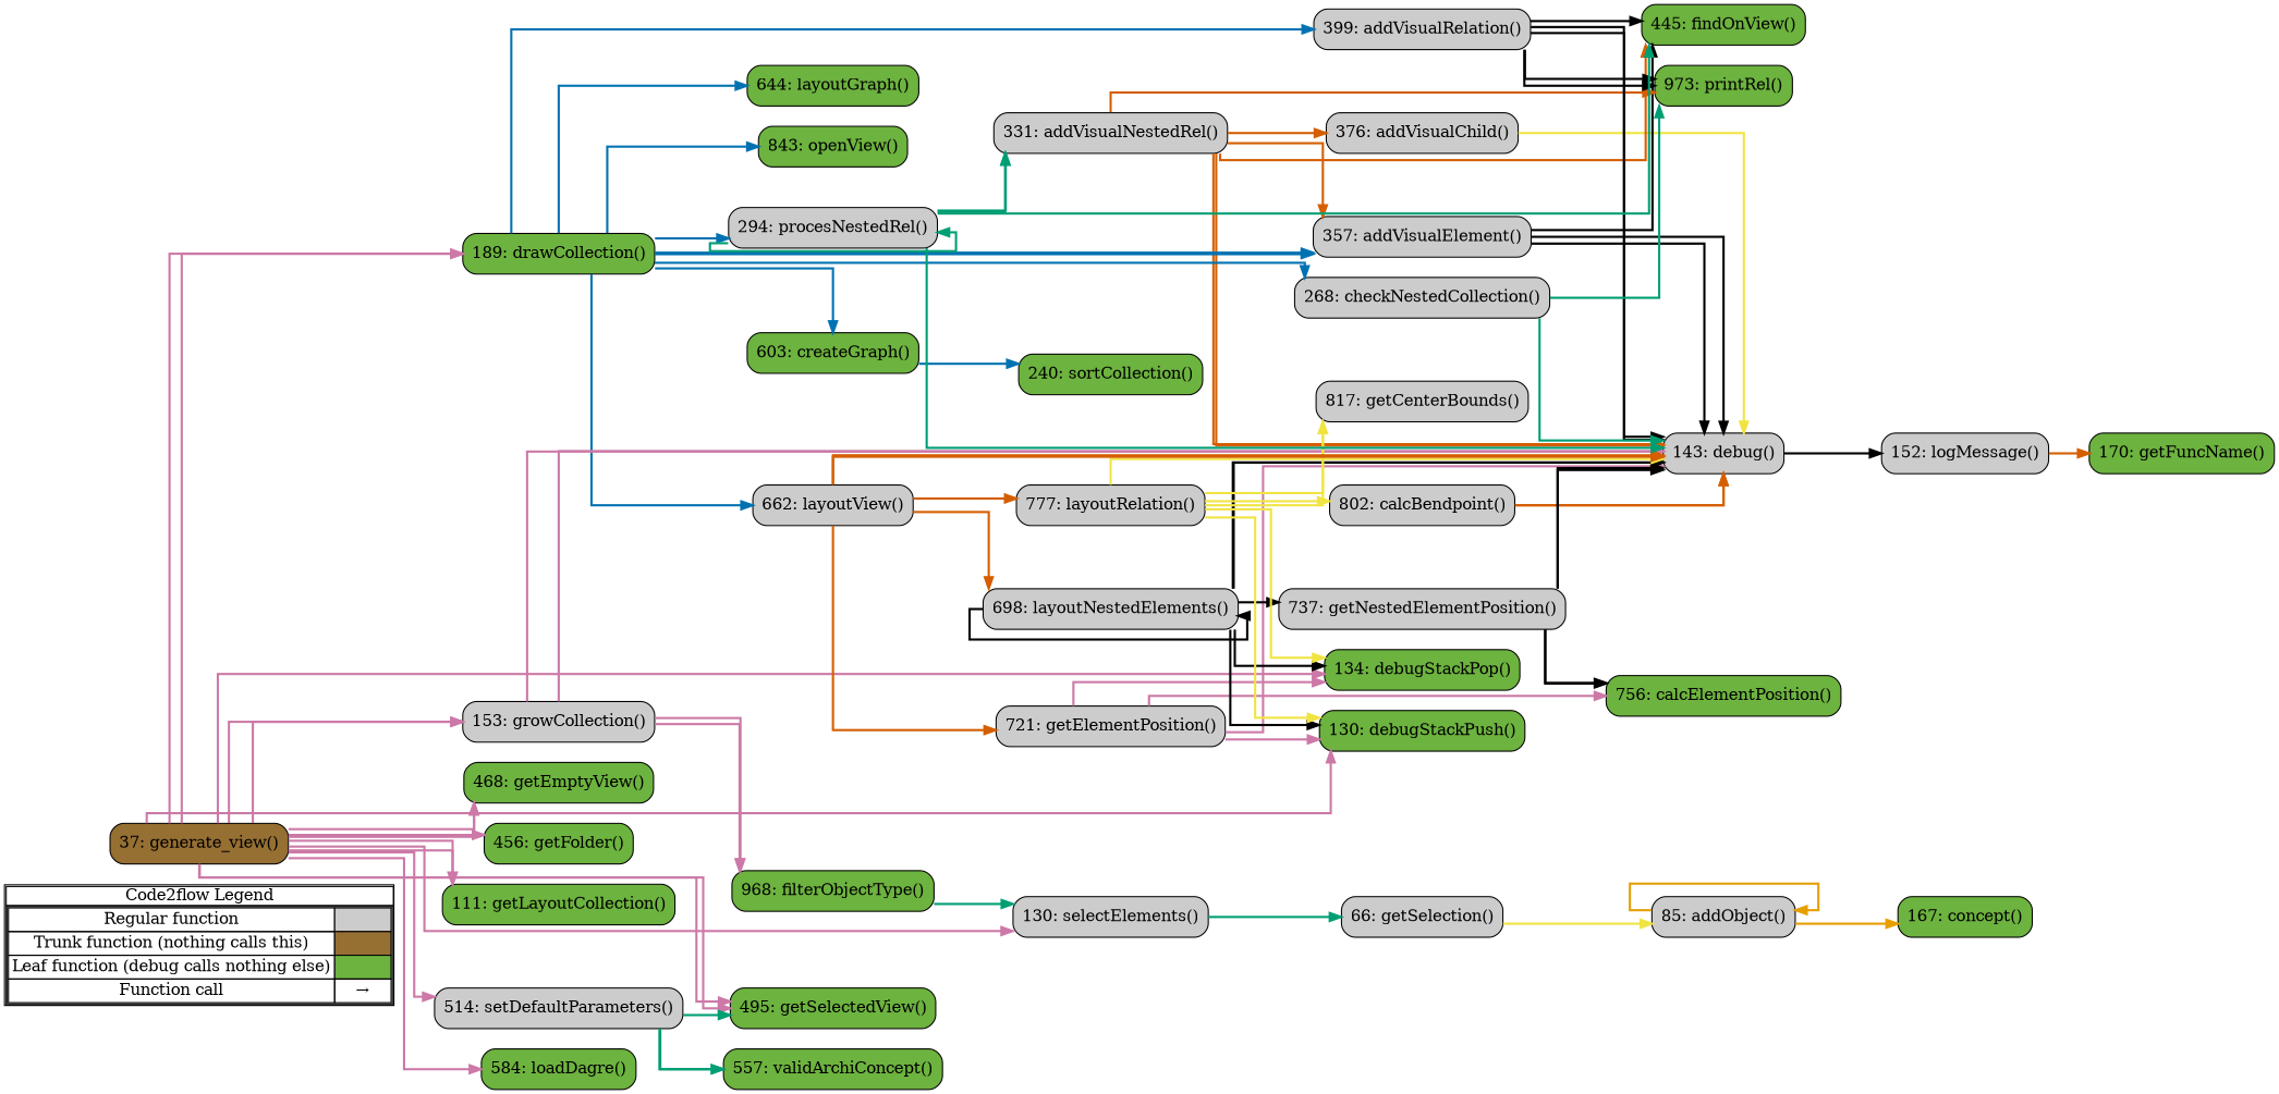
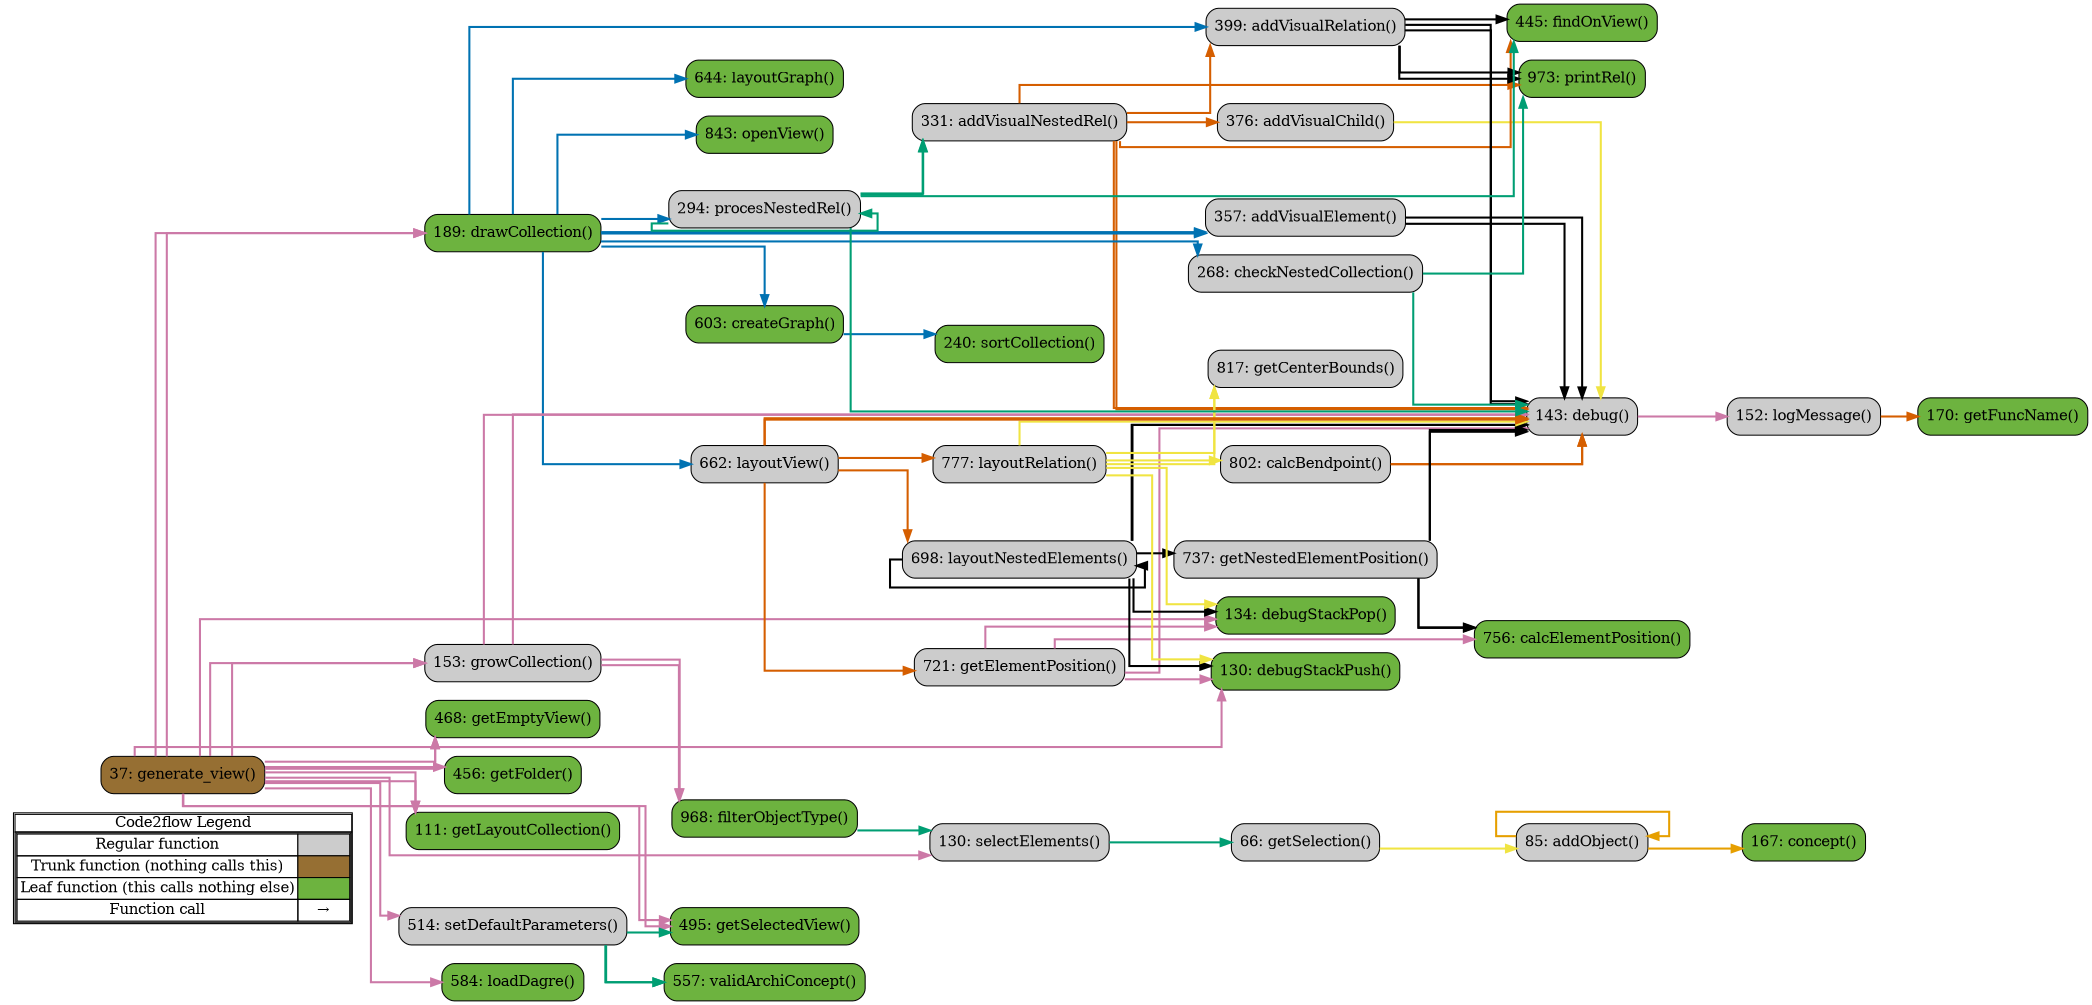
  digraph {
    concentrate=true
    rankdir=LR
    splines=ortho
    node [shape=rect fillcolor="#cccccc" style="rounded,filled"]
    edge [color="#CC79A7" penwidth=2]
-   n1 [label=<         <table cellspacing="0" cellpadding="0" border="1"><tr><td>Code2flow Legend</td></tr><tr><td>         <table cellspacing="0">         <tr><td>Regular function</td><td width="50px" bgcolor='#cccccc'></td></tr>         <tr><td>Trunk function (nothing calls this)</td><td bgcolor='#966F33'></td></tr>         <tr><td>Leaf function (debug calls nothing else)</td><td bgcolor='#6db33f'></td></tr>         <tr><td>Function call</td><td><font color='black'>&#8594;</font></td></tr>         </table></td></tr></table>         > margin=0 shape=none fillcolor="" style=""]
+   n1 [label=<         <table cellspacing="0" cellpadding="0" border="1"><tr><td>Code2flow Legend</td></tr><tr><td>         <table cellspacing="0">         <tr><td>Regular function</td><td width="50px" bgcolor='#cccccc'></td></tr>         <tr><td>Trunk function (nothing calls this)</td><td bgcolor='#966F33'></td></tr>         <tr><td>Leaf function (this calls nothing else)</td><td bgcolor='#6db33f'></td></tr>         <tr><td>Function call</td><td><font color='black'>&#8594;</font></td></tr>         </table></td></tr></table>         > margin=0 shape=none fillcolor="" style=""]
    n2 [label="143: debug()"]
    n3 [fillcolor="#6db33f" label="134: debugStackPop()"]
    n4 [fillcolor="#6db33f" label="130: debugStackPush()"]
    n5 [fillcolor="#6db33f" label="170: getFuncName()"]
    n6 [label="152: logMessage()"]
    n7 [label="376: addVisualChild()"]
    n8 [label="357: addVisualElement()"]
    n9 [label="331: addVisualNestedRel()"]
    n10 [label="399: addVisualRelation()"]
    n11 [label="802: calcBendpoint()"]
    n12 [fillcolor="#6db33f" label="756: calcElementPosition()"]
    n13 [label="268: checkNestedCollection()"]
    n14 [fillcolor="#6db33f" label="603: createGraph()"]
    n15 [fillcolor="#6db33f" label="189: drawCollection()"]
    n16 [fillcolor="#6db33f" label="968: filterObjectType()"]
    n17 [fillcolor="#6db33f" label="445: findOnView()"]
    n18 [fillcolor="#966F33" label="37: generate_view()"]
    n19 [label="817: getCenterBounds()"]
    n20 [label="721: getElementPosition()"]
    n21 [fillcolor="#6db33f" label="468: getEmptyView()"]
    n22 [fillcolor="#6db33f" label="456: getFolder()"]
    n23 [fillcolor="#6db33f" label="111: getLayoutCollection()"]
    n24 [label="737: getNestedElementPosition()"]
    n25 [fillcolor="#6db33f" label="495: getSelectedView()"]
    n26 [label="153: growCollection()"]
    n27 [fillcolor="#6db33f" label="644: layoutGraph()"]
    n28 [label="698: layoutNestedElements()"]
    n29 [label="777: layoutRelation()"]
    n30 [label="662: layoutView()"]
    n31 [fillcolor="#6db33f" label="584: loadDagre()"]
    n32 [fillcolor="#6db33f" label="843: openView()"]
    n33 [fillcolor="#6db33f" label="973: printRel()"]
    n34 [label="294: procesNestedRel()"]
    n35 [label="130: selectElements()"]
    n36 [label="514: setDefaultParameters()"]
    n37 [fillcolor="#6db33f" label="240: sortCollection()"]
    n38 [fillcolor="#6db33f" label="557: validArchiConcept()"]
    n39 [label="85: addObject()"]
    n40 [fillcolor="#6db33f" label="167: concept()"]
    n41 [label="66: getSelection()"]
    subgraph sub_1 {
      label=legend
      rank=min
      n1
    }
    subgraph sub_2 {
      label="File: Common"
      style=dotted
      n2
      n3
      n4
      n5
      n6
    }
    subgraph sub_3 {
      label="File: include_generate_view_visual_id"
      style=dotted
      n7
      n8
      n9
      n10
      n11
      n12
      n13
      n14
      n15
      n16
      n17
      n18
      n19
      n20
      n21
      n22
      n23
      n24
      n25
      n26
      n27
      n28
      n29
      n30
      n31
      n32
      n33
      n34
      n35
      n36
      n37
      n38
    }
    subgraph sub_4 {
      label="File: selection"
      style=dotted
      n39
      n40
      n41
    }
-   n2 -> n6 [color="#000000"]
+   n2 -> n6
    n6 -> n5 [color="#D55E00"]
    n7 -> n2 [color="#F0E442"]
    n8 -> n2 [color="#000000"]
    n8 -> n2 [color="#000000"]
-   n8 -> n17 [color="#000000"]
    n9 -> n2 [color="#D55E00"]
    n9 -> n2 [color="#D55E00"]
    n9 -> n2 [color="#D55E00"]
    n9 -> n7 [color="#D55E00"]
-   n9 -> n8 [color="#D55E00"]
+   n9 -> n10 [color="#D55E00"]
    n9 -> n17 [color="#D55E00"]
    n9 -> n33 [color="#D55E00"]
    n10 -> n2 [color="#000000"]
    n10 -> n2 [color="#000000"]
    n10 -> n17 [color="#000000"]
    n10 -> n33 [color="#000000"]
    n10 -> n33 [color="#000000"]
    n10 -> n33 [color="#000000"]
    n10 -> n33 [color="#000000"]
    n11 -> n2 [color="#D55E00"]
    n11 -> n2 [color="#D55E00"]
    n13 -> n2 [color="#009E73"]
    n13 -> n33 [color="#009E73"]
    n14 -> n37 [color="#0072B2"]
    n15 -> n8 [color="#0072B2"]
    n15 -> n8 [color="#0072B2"]
    n15 -> n8 [color="#0072B2"]
    n15 -> n10 [color="#0072B2"]
    n15 -> n13 [color="#0072B2"]
    n15 -> n14 [color="#0072B2"]
    n15 -> n27 [color="#0072B2"]
    n15 -> n30 [color="#0072B2"]
    n15 -> n32 [color="#0072B2"]
    n15 -> n34 [color="#0072B2"]
    n16 -> n35 [color="#009E73"]
    n18 -> n3
    n18 -> n4
    n18 -> n15
    n18 -> n15
    n18 -> n15
    n18 -> n15
    n18 -> n21
    n18 -> n21
    n18 -> n22
    n18 -> n23
    n18 -> n23
    n18 -> n25
    n18 -> n25
    n18 -> n26
    n18 -> n26
    n18 -> n26
    n18 -> n31
    n18 -> n35
    n18 -> n36
    n20 -> n2
    n20 -> n3
    n20 -> n4
    n20 -> n12
    n24 -> n2 [color="#000000"]
    n24 -> n2 [color="#000000"]
    n24 -> n2 [color="#000000"]
    n24 -> n2 [color="#000000"]
    n24 -> n12 [color="#000000"]
    n24 -> n12 [color="#000000"]
    n26 -> n2
    n26 -> n2
    n26 -> n16
    n26 -> n16
    n26 -> n16
    n28 -> n2 [color="#000000"]
    n28 -> n2 [color="#000000"]
    n28 -> n2 [color="#000000"]
    n28 -> n2 [color="#000000"]
    n28 -> n3 [color="#000000"]
    n28 -> n4 [color="#000000"]
    n28 -> n24 [color="#000000"]
    n28 -> n28 [color="#000000"]
    n29 -> n2 [color="#F0E442"]
    n29 -> n3 [color="#F0E442"]
    n29 -> n4 [color="#F0E442"]
    n29 -> n11 [color="#F0E442"]
    n29 -> n19 [color="#F0E442"]
    n29 -> n19 [color="#F0E442"]
    n30 -> n2 [color="#D55E00"]
    n30 -> n2 [color="#D55E00"]
    n30 -> n2 [color="#D55E00"]
    n30 -> n2 [color="#D55E00"]
    n30 -> n2 [color="#D55E00"]
    n30 -> n2 [color="#D55E00"]
    n30 -> n2 [color="#D55E00"]
    n30 -> n20 [color="#D55E00"]
    n30 -> n28 [color="#D55E00"]
    n30 -> n29 [color="#D55E00"]
    n34 -> n2 [color="#009E73"]
    n34 -> n9 [color="#009E73"]
    n34 -> n9 [color="#009E73"]
    n34 -> n17 [color="#009E73"]
    n34 -> n34 [color="#009E73"]
    n35 -> n41 [color="#009E73"]
    n36 -> n25 [color="#009E73"]
    n36 -> n38 [color="#009E73"]
    n36 -> n38 [color="#009E73"]
    n36 -> n38 [color="#009E73"]
    n36 -> n38 [color="#009E73"]
    n39 -> n39 [color="#E69F00"]
    n39 -> n40 [color="#E69F00"]
    n41 -> n39 [color="#F0E442"]
  }
